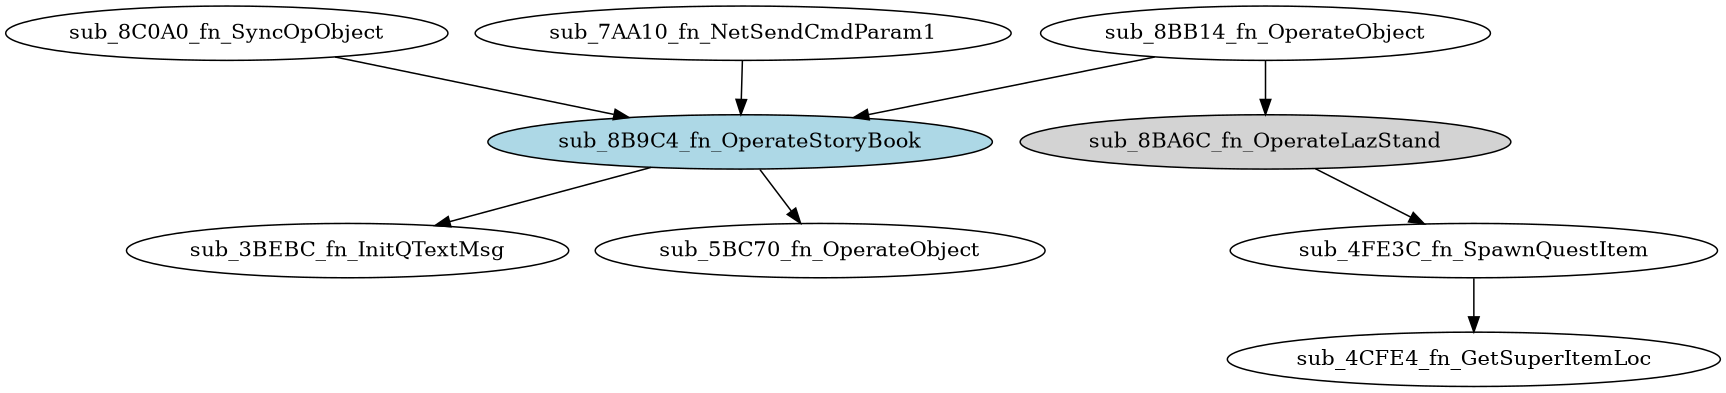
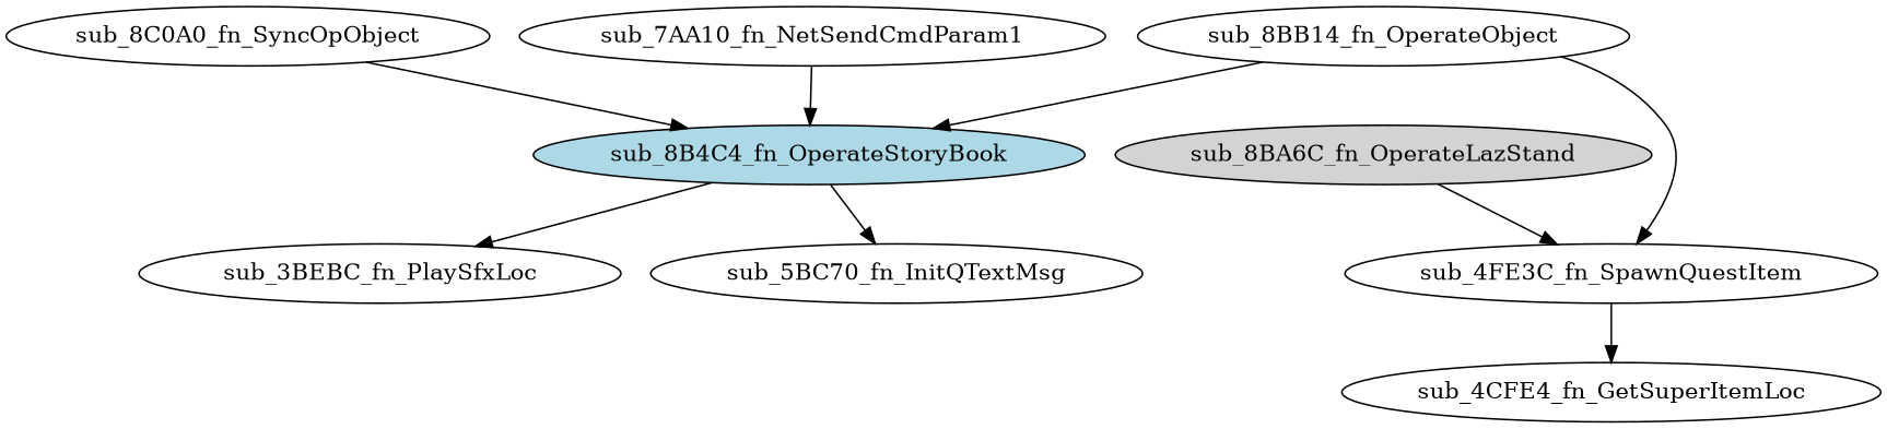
  digraph {
-   sub_8B9C4_fn_OperateStoryBook [fillcolor=lightblue style=filled]
-   sub_3BEBC_fn_PlaySfxLoc [label=sub_3BEBC_fn_InitQTextMsg]
-   sub_5BC70_fn_InitQTextMsg [label=sub_5BC70_fn_OperateObject]
+   sub_8B9C4_fn_OperateStoryBook [fillcolor=lightblue style=filled label=sub_8B4C4_fn_OperateStoryBook]
+   sub_3BEBC_fn_PlaySfxLoc
+   sub_5BC70_fn_InitQTextMsg
    sub_8C0A0_fn_SyncOpObject
    sub_8BB14_fn_OperateObject
    sub_8BA6C_fn_OperateLazStand [fillcolor=lightgrey style=filled]
    sub_4FE3C_fn_SpawnQuestItem
    sub_7AA10_fn_NetSendCmdParam1
    sub_4CFE4_fn_GetSuperItemLoc
    sub_8B9C4_fn_OperateStoryBook -> sub_3BEBC_fn_PlaySfxLoc
    sub_8B9C4_fn_OperateStoryBook -> sub_5BC70_fn_InitQTextMsg
    sub_8C0A0_fn_SyncOpObject -> sub_8B9C4_fn_OperateStoryBook
    sub_8BB14_fn_OperateObject -> sub_8B9C4_fn_OperateStoryBook
-   sub_8BB14_fn_OperateObject -> sub_8BA6C_fn_OperateLazStand
+   sub_8BB14_fn_OperateObject -> sub_4FE3C_fn_SpawnQuestItem
    sub_8BA6C_fn_OperateLazStand -> sub_4FE3C_fn_SpawnQuestItem
    sub_4FE3C_fn_SpawnQuestItem -> sub_4CFE4_fn_GetSuperItemLoc
    sub_7AA10_fn_NetSendCmdParam1 -> sub_8B9C4_fn_OperateStoryBook
  }
